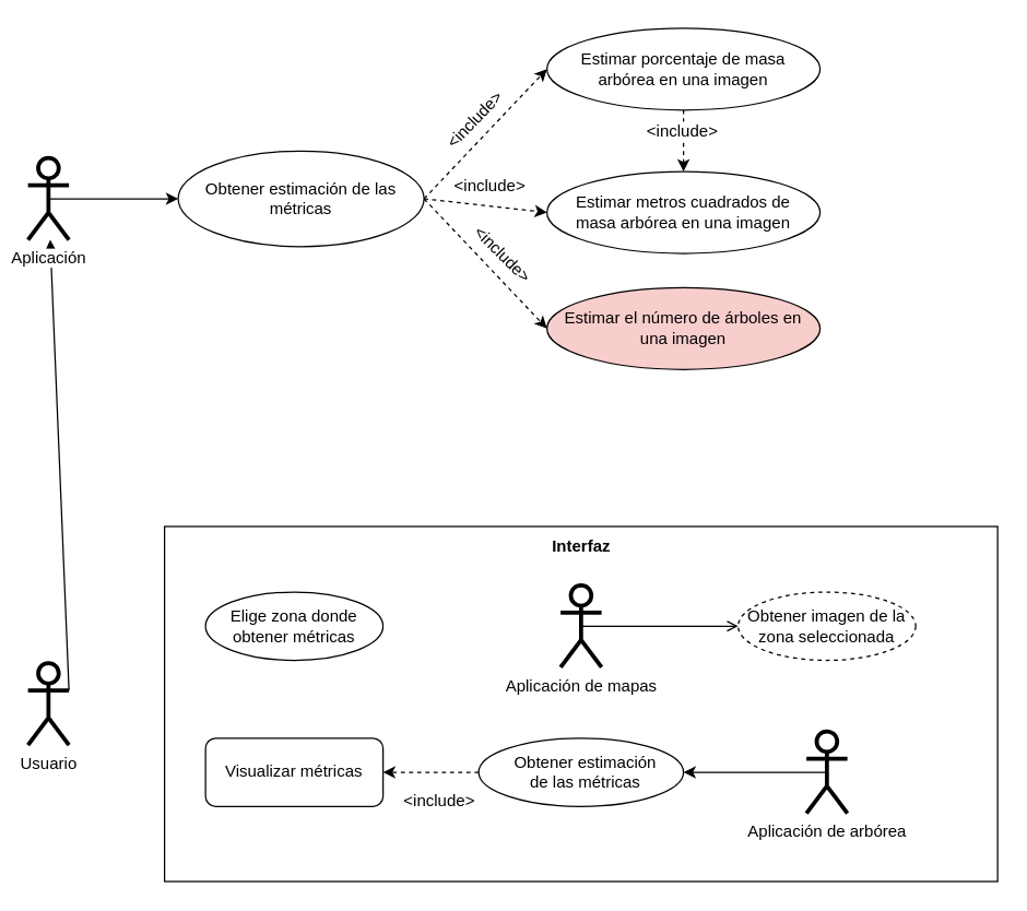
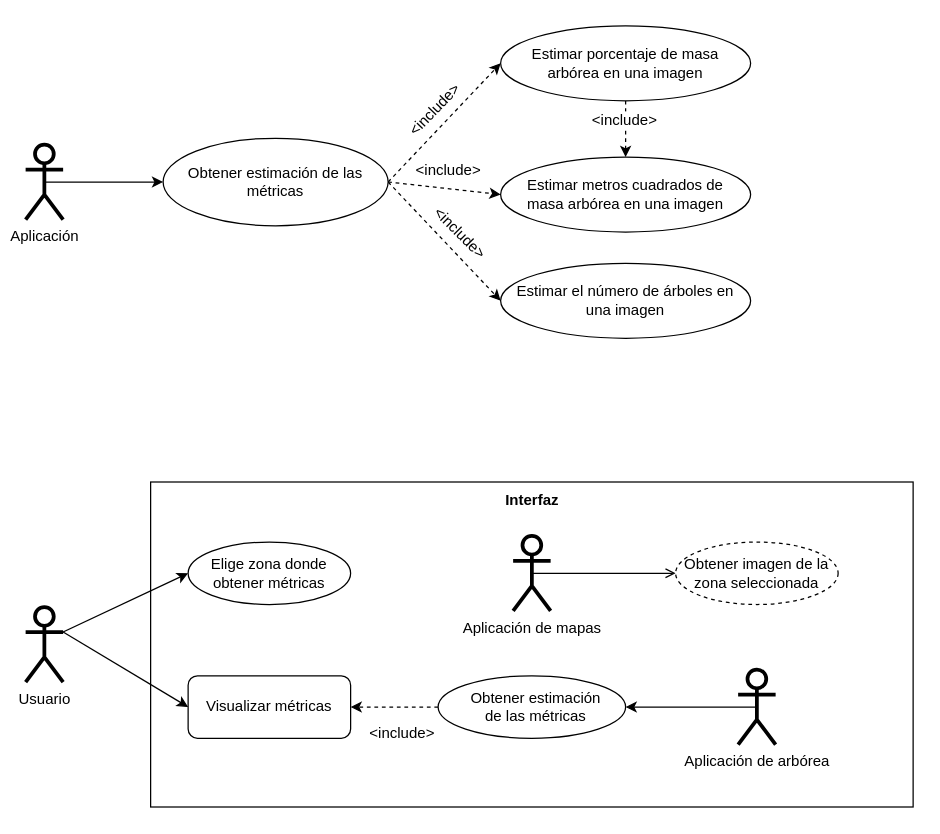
  <mxCell id="0" />
  <mxCell id="1" parent="0" />
  <mxCell id="2" value="&lt;b&gt;Interfaz&lt;br&gt;&lt;br&gt;&lt;br&gt;&lt;br&gt;&lt;br&gt;&lt;br&gt;&lt;br&gt;&lt;br&gt;&lt;br&gt;&lt;br&gt;&lt;br&gt;&lt;br&gt;&lt;br&gt;&lt;br&gt;&lt;br&gt;&lt;br&gt;&lt;br&gt;&lt;/b&gt;" style="html=1;" parent="1" vertex="1"><mxGeometry x="120" y="385" width="610" height="260" as="geometry" /></mxCell>
- <mxCell id="3" style="rounded=0;orthogonalLoop=1;jettySize=auto;html=1;exitX=1;exitY=0.333;exitDx=0;exitDy=0;exitPerimeter=0;strokeWidth=1;" parent="1" source="5" target="20" edge="1"><mxGeometry relative="1" as="geometry"><mxPoint x="50" y="525" as="sourcePoint" /></mxGeometry></mxCell>
+ <mxCell id="3" style="rounded=0;orthogonalLoop=1;jettySize=auto;html=1;entryX=0;entryY=0.5;entryDx=0;entryDy=0;exitX=1;exitY=0.333;exitDx=0;exitDy=0;exitPerimeter=0;strokeWidth=1;" parent="1" source="5" target="6" edge="1"><mxGeometry relative="1" as="geometry"><mxPoint x="50" y="525" as="sourcePoint" /></mxGeometry></mxCell>
+ <mxCell id="4" style="rounded=0;orthogonalLoop=1;jettySize=auto;html=1;entryX=0;entryY=0.5;entryDx=0;entryDy=0;strokeColor=#000000;exitX=1;exitY=0.333;exitDx=0;exitDy=0;exitPerimeter=0;strokeWidth=1;" parent="1" source="5" target="11" edge="1"><mxGeometry relative="1" as="geometry" /></mxCell>
  <mxCell id="5" value="Usuario" style="shape=umlActor;verticalLabelPosition=bottom;labelBackgroundColor=#ffffff;verticalAlign=top;html=1;strokeWidth=3;" parent="1" vertex="1"><mxGeometry x="20" y="485" width="30" height="60" as="geometry" /></mxCell>
  <mxCell id="6" value="Elige zona donde obtener métricas" style="ellipse;whiteSpace=wrap;html=1;" parent="1" vertex="1"><mxGeometry x="150" y="433" width="130" height="50" as="geometry" /></mxCell>
  <mxCell id="7" style="edgeStyle=none;rounded=0;orthogonalLoop=1;jettySize=auto;html=1;exitX=0.5;exitY=0.5;exitDx=0;exitDy=0;exitPerimeter=0;entryX=0;entryY=0.5;entryDx=0;entryDy=0;strokeColor=#000000;strokeWidth=1;endArrow=open;" parent="1" source="8" target="12" edge="1"><mxGeometry relative="1" as="geometry" /></mxCell>
  <mxCell id="8" value="Aplicación de mapas" style="shape=umlActor;verticalLabelPosition=bottom;labelBackgroundColor=#ffffff;verticalAlign=top;html=1;strokeWidth=3;" parent="1" vertex="1"><mxGeometry x="410" y="428" width="30" height="60" as="geometry" /></mxCell>
  <mxCell id="9" style="edgeStyle=none;rounded=0;orthogonalLoop=1;jettySize=auto;html=1;exitX=0.5;exitY=0.5;exitDx=0;exitDy=0;exitPerimeter=0;entryX=1;entryY=0.5;entryDx=0;entryDy=0;strokeColor=#000000;strokeWidth=1;" parent="1" source="10" target="15" edge="1"><mxGeometry relative="1" as="geometry" /></mxCell>
  <mxCell id="10" value="Aplicación de arbórea" style="shape=umlActor;verticalLabelPosition=bottom;labelBackgroundColor=#ffffff;verticalAlign=top;html=1;strokeWidth=3;" parent="1" vertex="1"><mxGeometry x="590" y="535" width="30" height="60" as="geometry" /></mxCell>
  <mxCell id="11" value="Visualizar métricas" style="whiteSpace=wrap;html=1;rounded=1;" parent="1" vertex="1"><mxGeometry x="150" y="540" width="130" height="50" as="geometry" /></mxCell>
  <mxCell id="12" value="Obtener imagen de la zona seleccionada" style="ellipse;whiteSpace=wrap;html=1;dashed=1;" parent="1" vertex="1"><mxGeometry x="540" y="433" width="130" height="50" as="geometry" /></mxCell>
  <mxCell id="13" style="edgeStyle=none;rounded=0;orthogonalLoop=1;jettySize=auto;html=1;entryX=1;entryY=0.5;entryDx=0;entryDy=0;dashed=1;strokeColor=#000000;strokeWidth=1;" parent="1" source="15" target="11" edge="1"><mxGeometry relative="1" as="geometry" /></mxCell>
  <mxCell id="14" value="&amp;lt;include&amp;gt;" style="text;html=1;align=center;verticalAlign=middle;resizable=0;points=[];labelBackgroundColor=#ffffff;" parent="13" vertex="1" connectable="0"><mxGeometry x="-0.486" relative="1" as="geometry"><mxPoint x="-12" y="20" as="offset" /></mxGeometry></mxCell>
  <mxCell id="15" value="&amp;nbsp; &amp;nbsp; &amp;nbsp; &amp;nbsp;Obtener estimación&amp;nbsp; &amp;nbsp; &amp;nbsp; &amp;nbsp; de las métricas" style="ellipse;whiteSpace=wrap;html=1;" parent="1" vertex="1"><mxGeometry x="350" y="540" width="150" height="50" as="geometry" /></mxCell>
  <mxCell id="16" style="edgeStyle=none;rounded=0;orthogonalLoop=1;jettySize=auto;html=1;exitX=1;exitY=0.5;exitDx=0;exitDy=0;entryX=0;entryY=0.5;entryDx=0;entryDy=0;strokeColor=#000000;strokeWidth=1;dashed=1;" parent="1" source="26" target="24" edge="1"><mxGeometry relative="1" as="geometry"><mxPoint x="240" y="145" as="sourcePoint" /></mxGeometry></mxCell>
  <mxCell id="17" style="edgeStyle=none;rounded=0;orthogonalLoop=1;jettySize=auto;html=1;exitX=1;exitY=0.5;exitDx=0;exitDy=0;entryX=0;entryY=0.5;entryDx=0;entryDy=0;strokeColor=#000000;strokeWidth=1;dashed=1;" parent="1" source="26" target="21" edge="1"><mxGeometry relative="1" as="geometry"><mxPoint x="240" y="145" as="sourcePoint" /></mxGeometry></mxCell>
  <mxCell id="18" style="edgeStyle=none;rounded=0;orthogonalLoop=1;jettySize=auto;html=1;exitX=1;exitY=0.5;exitDx=0;exitDy=0;entryX=0;entryY=0.5;entryDx=0;entryDy=0;strokeColor=#000000;strokeWidth=1;dashed=1;" parent="1" source="26" target="25" edge="1"><mxGeometry relative="1" as="geometry"><mxPoint x="240" y="145" as="sourcePoint" /></mxGeometry></mxCell>
  <mxCell id="19" style="edgeStyle=orthogonalEdgeStyle;rounded=0;orthogonalLoop=1;jettySize=auto;html=1;exitX=0.5;exitY=0.5;exitDx=0;exitDy=0;exitPerimeter=0;entryX=0;entryY=0.5;entryDx=0;entryDy=0;" edge="1" parent="1" source="20" target="26"><mxGeometry relative="1" as="geometry" /></mxCell>
  <mxCell id="20" value="Aplicación" style="shape=umlActor;verticalLabelPosition=bottom;labelBackgroundColor=#ffffff;verticalAlign=top;html=1;strokeWidth=3;" parent="1" vertex="1"><mxGeometry x="20" y="115" width="30" height="60" as="geometry" /></mxCell>
  <mxCell id="21" value="Estimar metros cuadrados de masa arbórea en una imagen" style="ellipse;whiteSpace=wrap;align=center;html=1;spacingLeft=8;spacingRight=8;" parent="1" vertex="1"><mxGeometry x="400" y="125" width="200" height="60" as="geometry" /></mxCell>
  <mxCell id="22" style="edgeStyle=none;rounded=0;orthogonalLoop=1;jettySize=auto;html=1;entryX=0.5;entryY=0;entryDx=0;entryDy=0;strokeColor=#000000;strokeWidth=1;dashed=1;" parent="1" source="24" target="21" edge="1"><mxGeometry relative="1" as="geometry" /></mxCell>
  <mxCell id="23" value="&amp;lt;include&amp;gt;" style="text;html=1;align=center;verticalAlign=middle;resizable=0;points=[];labelBackgroundColor=#ffffff;" parent="22" vertex="1" connectable="0"><mxGeometry x="-0.333" y="-2" relative="1" as="geometry"><mxPoint as="offset" /></mxGeometry></mxCell>
  <mxCell id="24" value="Estimar porcentaje de masa arbórea en una imagen" style="ellipse;whiteSpace=wrap;align=center;html=1;spacingLeft=8;spacingRight=8;" parent="1" vertex="1"><mxGeometry x="400" y="20" width="200" height="60" as="geometry" /></mxCell>
- <mxCell id="25" value="Estimar el número de árboles en una imagen" style="ellipse;whiteSpace=wrap;align=center;html=1;spacingLeft=8;spacingRight=8;fillColor=#f8cecc;" parent="1" vertex="1"><mxGeometry x="400" y="210" width="200" height="60" as="geometry" /></mxCell>
+ <mxCell id="25" value="Estimar el número de árboles en una imagen" style="ellipse;whiteSpace=wrap;align=center;html=1;spacingLeft=8;spacingRight=8;" parent="1" vertex="1"><mxGeometry x="400" y="210" width="200" height="60" as="geometry" /></mxCell>
  <mxCell id="26" value="Obtener estimación de las métricas" style="ellipse;whiteSpace=wrap;html=1;" vertex="1" parent="1"><mxGeometry x="130" y="110" width="180" height="70" as="geometry" /></mxCell>
  <mxCell id="27" value="&amp;lt;include&amp;gt;" style="text;html=1;align=center;verticalAlign=middle;resizable=0;points=[];labelBackgroundColor=#ffffff;rotation=45;" vertex="1" connectable="0" parent="1"><mxGeometry x="389.997" y="180" as="geometry"><mxPoint x="-12" y="20" as="offset" /></mxGeometry></mxCell>
  <mxCell id="28" value="&amp;lt;include&amp;gt;" style="text;html=1;align=center;verticalAlign=middle;resizable=0;points=[];labelBackgroundColor=#ffffff;rotation=-46;" vertex="1" connectable="0" parent="1"><mxGeometry x="339.997" y="65" as="geometry"><mxPoint x="-12" y="20" as="offset" /></mxGeometry></mxCell>
  <mxCell id="29" value="&amp;lt;include&amp;gt;" style="text;html=1;align=center;verticalAlign=middle;resizable=0;points=[];labelBackgroundColor=#ffffff;" vertex="1" connectable="0" parent="1"><mxGeometry x="369.997" y="115" as="geometry"><mxPoint x="-12" y="20" as="offset" /></mxGeometry></mxCell>
